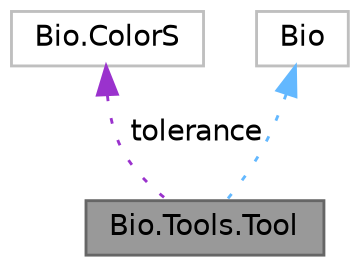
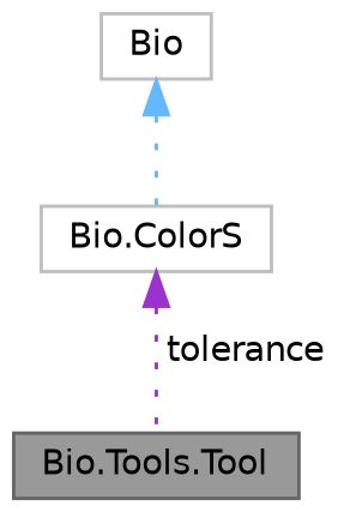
  digraph {
    node [color=grey75 fillcolor=white fontname=Helvetica fontsize=10 shape=box style=filled]
    edge [dir=back fontname=Helvetica fontsize=10 labelfontname=Helvetica labelfontsize=10 style=dotted]
    n1 [color=gray40 fillcolor=grey60 fontcolor=black height=0.2 label="Bio.Tools.Tool" width=0.4]
    n2 [height=0.2 label="Bio.ColorS" width=0.4]
    n3 [height=0.2 label=Bio width=0.4]
    n2 -> n1 [color=darkorchid3 label=" tolerance"]
-   n3 -> n1 [color=steelblue1]
+   n3 -> n2 [color=steelblue1]
  }
